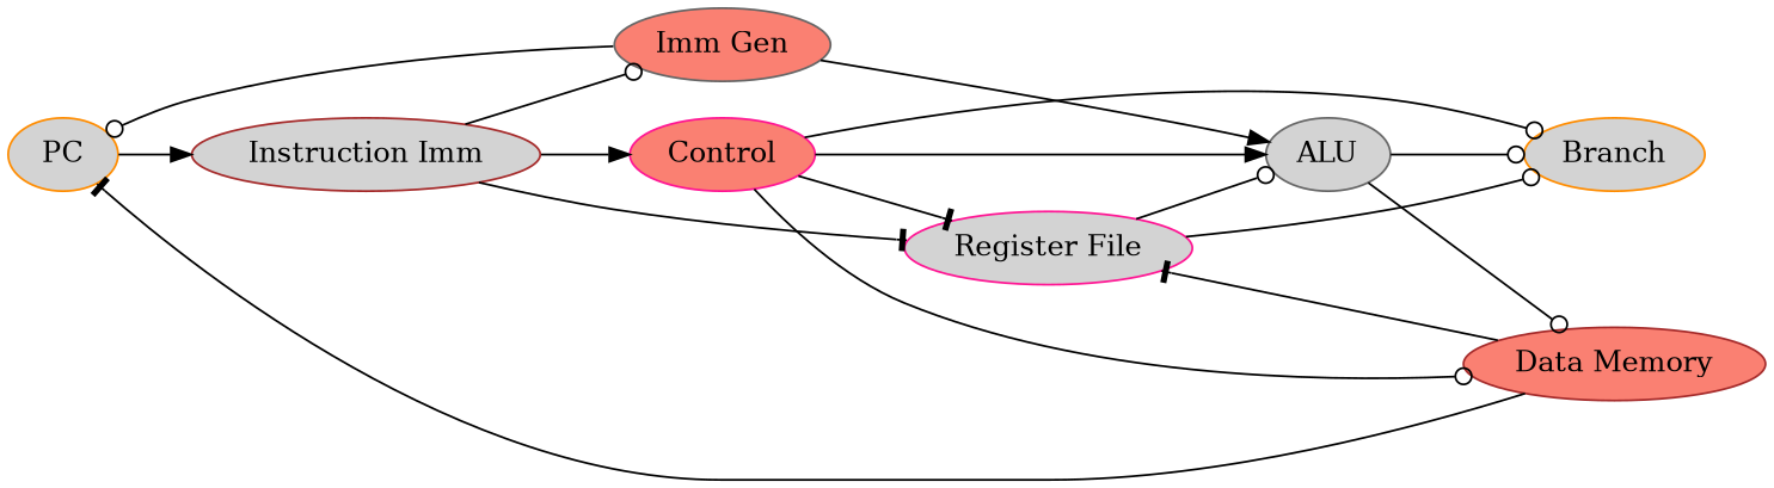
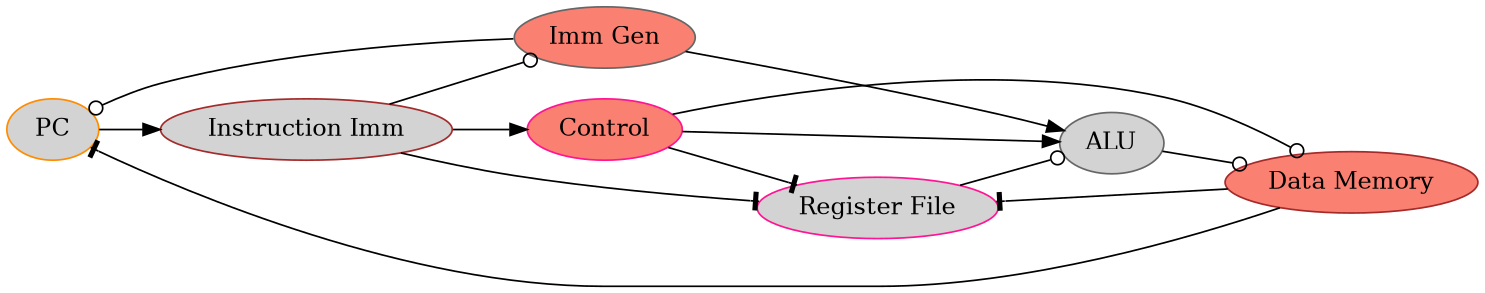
  digraph {
    rankdir=LR
    node [color=darkorange fillcolor=lightgrey style=filled]
    edge [arrowhead=odot]
    n1 [label=PC]
    n2 [color=brown label="Instruction Imm"]
    n3 [color=deeppink label="Register File"]
    n4 [color=gray40 fillcolor=salmon label="Imm Gen"]
    n5 [color=deeppink fillcolor=salmon label=Control]
    n6 [color=gray40 label=ALU]
-   n7 [label=Branch]
    n8 [color=brown fillcolor=salmon label="Data Memory"]
    n1 -> n2 [arrowhead=normal]
    n2 -> n3 [arrowhead=tee]
    n2 -> n4
    n2 -> n5 [arrowhead=normal]
    n3 -> n6
-   n3 -> n7
    n4 -> n1
    n4 -> n6 [arrowhead=normal]
    n5 -> n3 [arrowhead=tee]
    n5 -> n6 [arrowhead=normal]
-   n5 -> n7
    n5 -> n8
-   n6 -> n7
    n6 -> n8
    n8 -> n1 [arrowhead=tee]
    n8 -> n3 [arrowhead=tee]
  }
